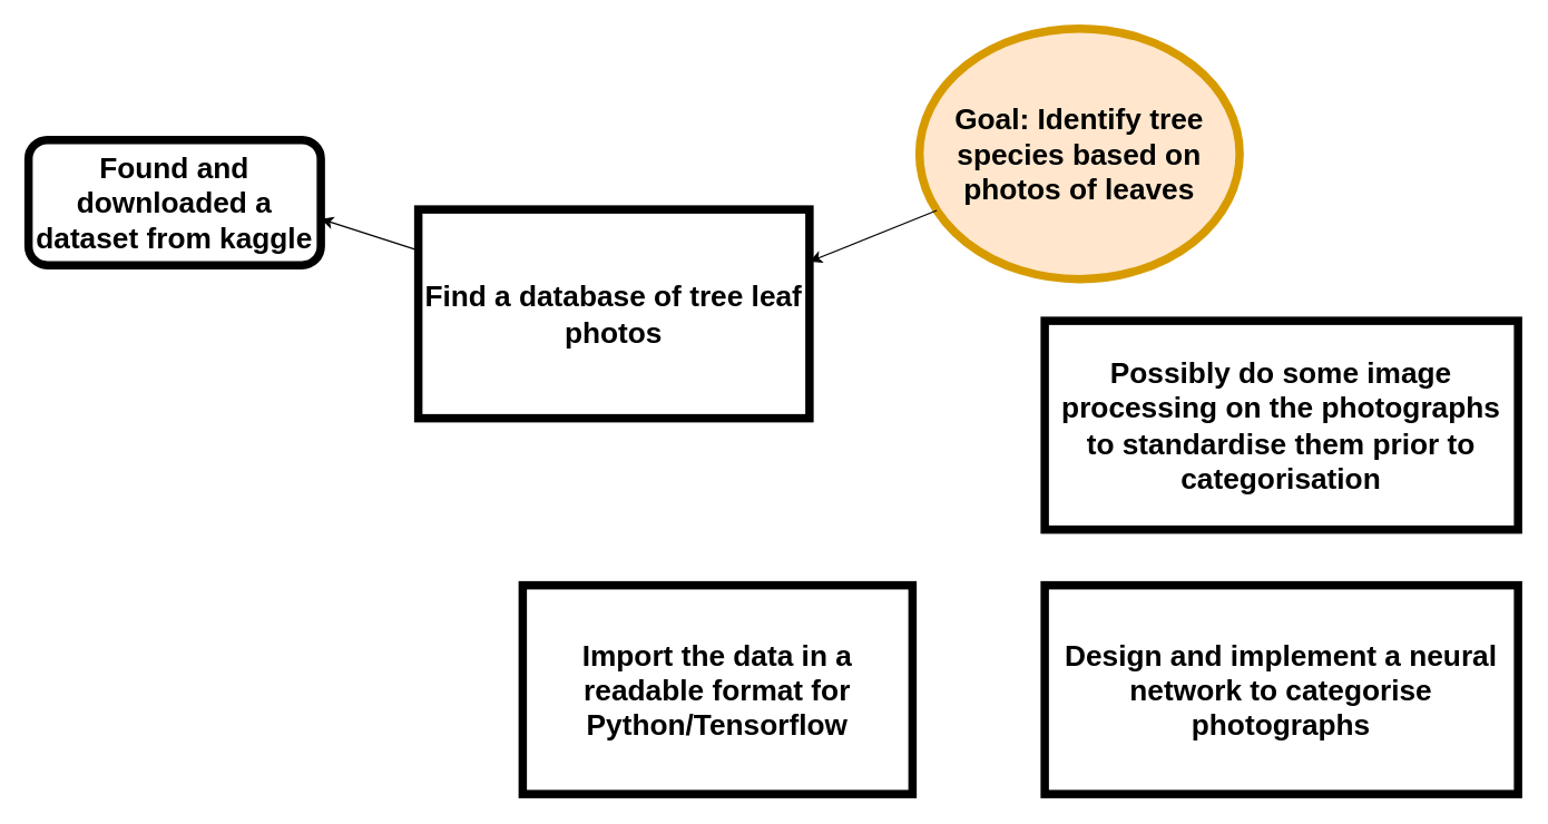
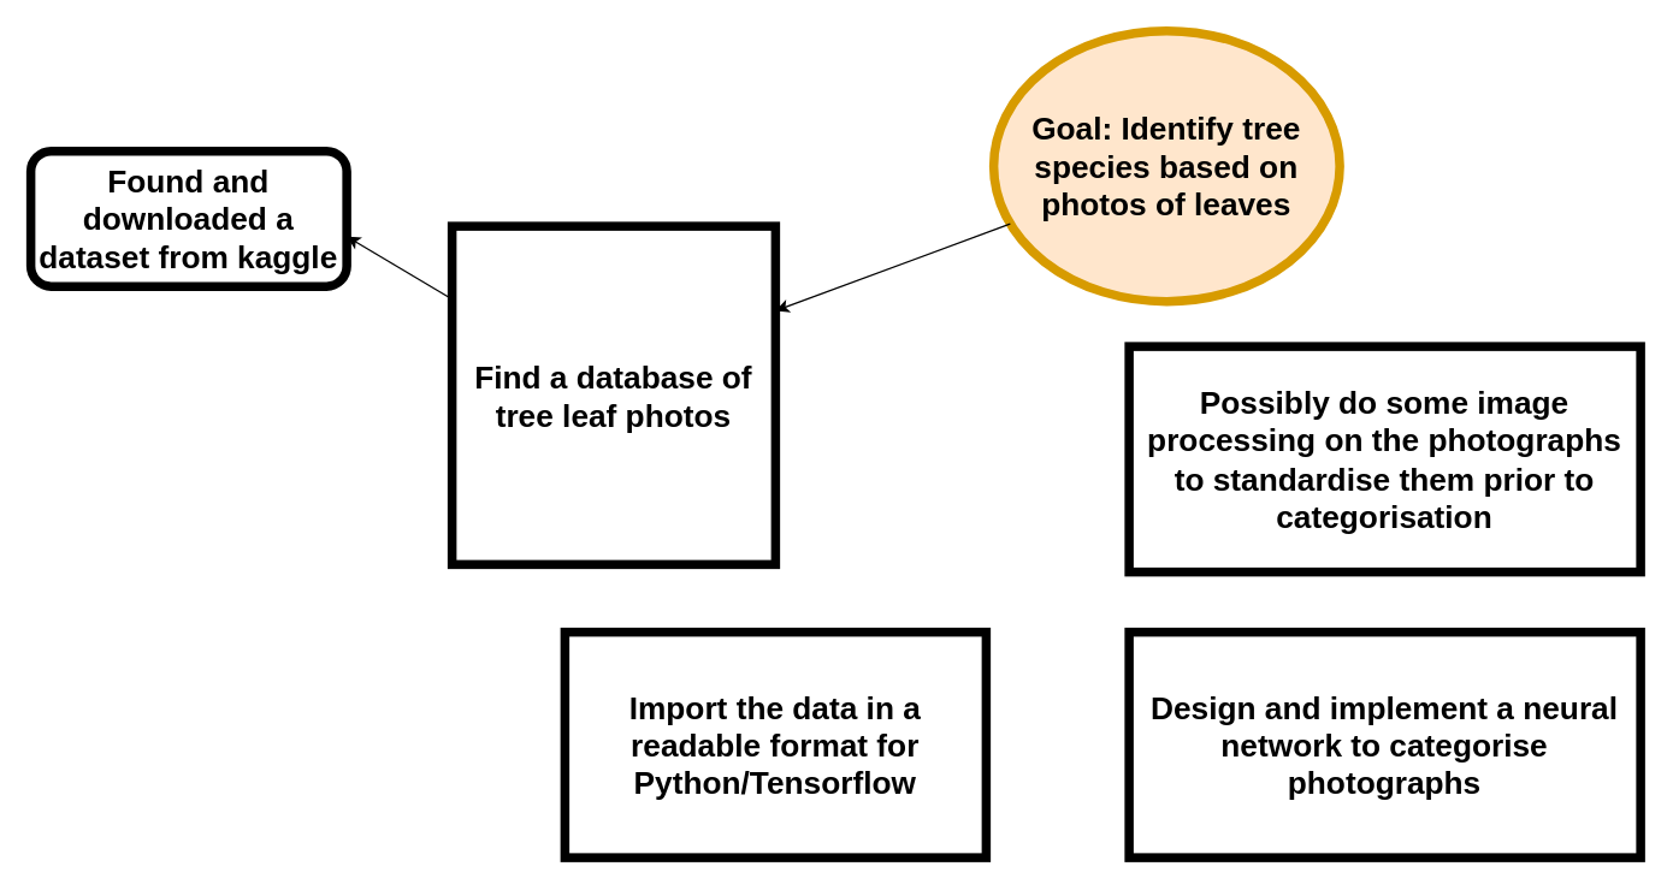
  <mxCell id="0" />
  <mxCell id="1" parent="0" />
- <mxCell id="2" value="&lt;font style=&quot;font-size: 21px&quot;&gt;&lt;b&gt;Find a database of tree leaf photos&lt;/b&gt;&lt;/font&gt;" style="rounded=0;whiteSpace=wrap;html=1;strokeWidth=6;" vertex="1" parent="1"><mxGeometry x="300" y="150" width="281" height="150" as="geometry" /></mxCell>
+ <mxCell id="2" value="&lt;font style=&quot;font-size: 21px&quot;&gt;&lt;b&gt;Find a database of tree leaf photos&lt;/b&gt;&lt;/font&gt;" style="rounded=0;whiteSpace=wrap;html=1;strokeWidth=6;" vertex="1" parent="1"><mxGeometry x="300" y="150" width="215" height="225" as="geometry" /></mxCell>
  <mxCell id="3" value="&lt;div&gt;&lt;b&gt;&lt;font style=&quot;font-size: 21px&quot;&gt;Goal: Identify tree species based on photos of leaves&lt;/font&gt;&lt;/b&gt;&lt;/div&gt;" style="ellipse;whiteSpace=wrap;html=1;fillColor=#ffe6cc;strokeColor=#d79b00;strokeWidth=6;" vertex="1" parent="1"><mxGeometry x="660" y="20" width="230" height="180" as="geometry" /></mxCell>
  <mxCell id="4" value="&lt;font size=&quot;1&quot;&gt;&lt;b style=&quot;font-size: 21px&quot;&gt;Import the data in a readable format for Python/Tensorflow&lt;/b&gt;&lt;/font&gt;" style="rounded=0;whiteSpace=wrap;html=1;strokeWidth=6;" vertex="1" parent="1"><mxGeometry x="375" y="420" width="280" height="150" as="geometry" /></mxCell>
  <mxCell id="5" value="&lt;font size=&quot;1&quot;&gt;&lt;b style=&quot;font-size: 21px&quot;&gt;Design and implement a neural network to categorise photographs&lt;/b&gt;&lt;/font&gt;" style="rounded=0;whiteSpace=wrap;html=1;strokeWidth=6;" vertex="1" parent="1"><mxGeometry x="750" y="420" width="340" height="150" as="geometry" /></mxCell>
  <mxCell id="6" value="&lt;b&gt;&lt;font style=&quot;font-size: 21px&quot;&gt;Possibly do some image processing on the photographs to standardise them prior to categorisation&lt;/font&gt;&lt;/b&gt;" style="rounded=0;whiteSpace=wrap;html=1;strokeWidth=6;" vertex="1" parent="1"><mxGeometry x="750" y="230" width="340" height="150" as="geometry" /></mxCell>
  <mxCell id="7" value="&lt;b&gt;&lt;font style=&quot;font-size: 21px&quot;&gt;Found and downloaded a dataset from kaggle&lt;br&gt;&lt;/font&gt;&lt;/b&gt;" style="rounded=1;whiteSpace=wrap;html=1;strokeWidth=6;" vertex="1" parent="1"><mxGeometry x="20" y="100" width="210" height="90" as="geometry" /></mxCell>
  <mxCell id="8" value="" style="endArrow=classic;html=1;entryX=1;entryY=0.25;entryDx=0;entryDy=0;" edge="1" parent="1" source="3" target="2"><mxGeometry width="50" height="50" relative="1" as="geometry"><mxPoint x="260" y="410" as="sourcePoint" /><mxPoint x="310" y="360" as="targetPoint" /></mxGeometry></mxCell>
  <mxCell id="9" value="" style="endArrow=classic;html=1;entryX=1;entryY=0.25;entryDx=0;entryDy=0;" edge="1" parent="1" source="2"><mxGeometry width="50" height="50" relative="1" as="geometry"><mxPoint x="321.436" y="119.998" as="sourcePoint" /><mxPoint x="230" y="156.79" as="targetPoint" /></mxGeometry></mxCell>
